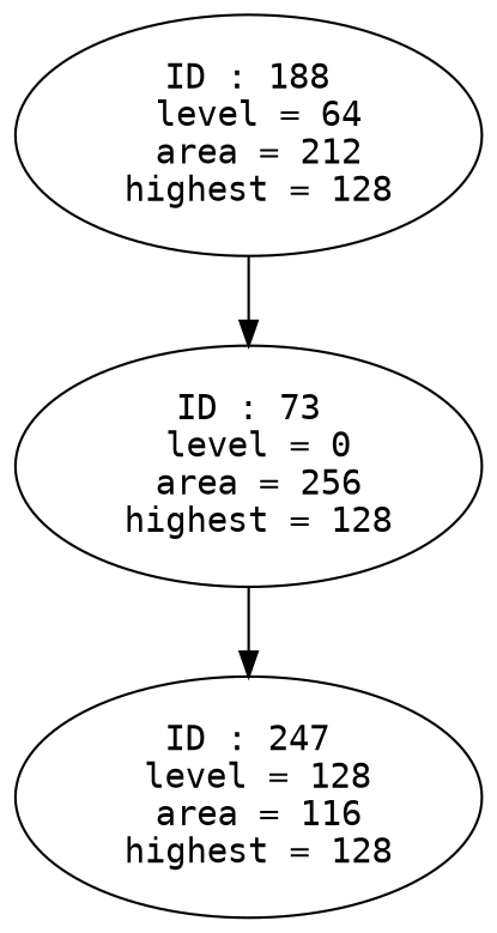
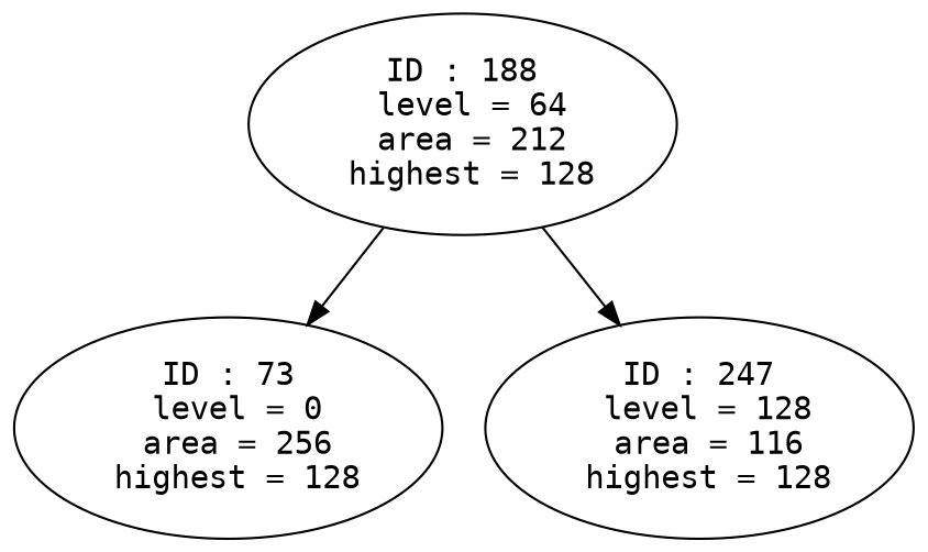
  digraph {
    fontname="DejaVu Sans Mono"
    node [fontname="DejaVu Sans Mono"]
    edge [fontname="DejaVu Sans Mono"]
    "ID : 188\n level = 64\n area = 212\n highest = 128"
    "ID : 73\n level = 0\n area = 256\n highest = 128"
    "ID : 247\n level = 128\n area = 116\n highest = 128"
    "ID : 188\n level = 64\n area = 212\n highest = 128" -> "ID : 73\n level = 0\n area = 256\n highest = 128"
-   "ID : 73\n level = 0\n area = 256\n highest = 128" -> "ID : 247\n level = 128\n area = 116\n highest = 128"
+   "ID : 188\n level = 64\n area = 212\n highest = 128" -> "ID : 247\n level = 128\n area = 116\n highest = 128"
  }
